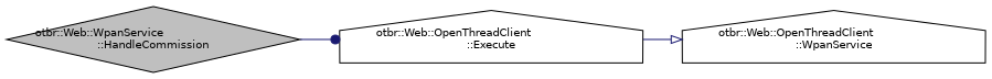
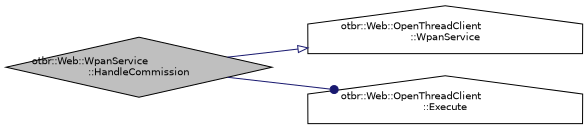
  digraph {
    rankdir=LR
    node [color=black fillcolor=white fontname=Helvetica fontsize=10 shape=house style=filled]
    edge [color=midnightblue fontname=Helvetica fontsize=10 labelfontname=Helvetica labelfontsize=10 style=solid]
    n1 [fillcolor=grey75 fontcolor=black height=0.2 label="otbr::Web::WpanService\l::HandleCommission" shape=diamond width=0.4]
    n2 [height=0.2 label="otbr::Web::OpenThreadClient\l::WpanService" width=0.4]
    n3 [height=0.2 label="otbr::Web::OpenThreadClient\l::Execute" width=0.4]
-   n3 -> n2 [arrowhead=onormal]
+   n1 -> n2 [arrowhead=onormal]
    n1 -> n3 [arrowhead=dot]
  }
